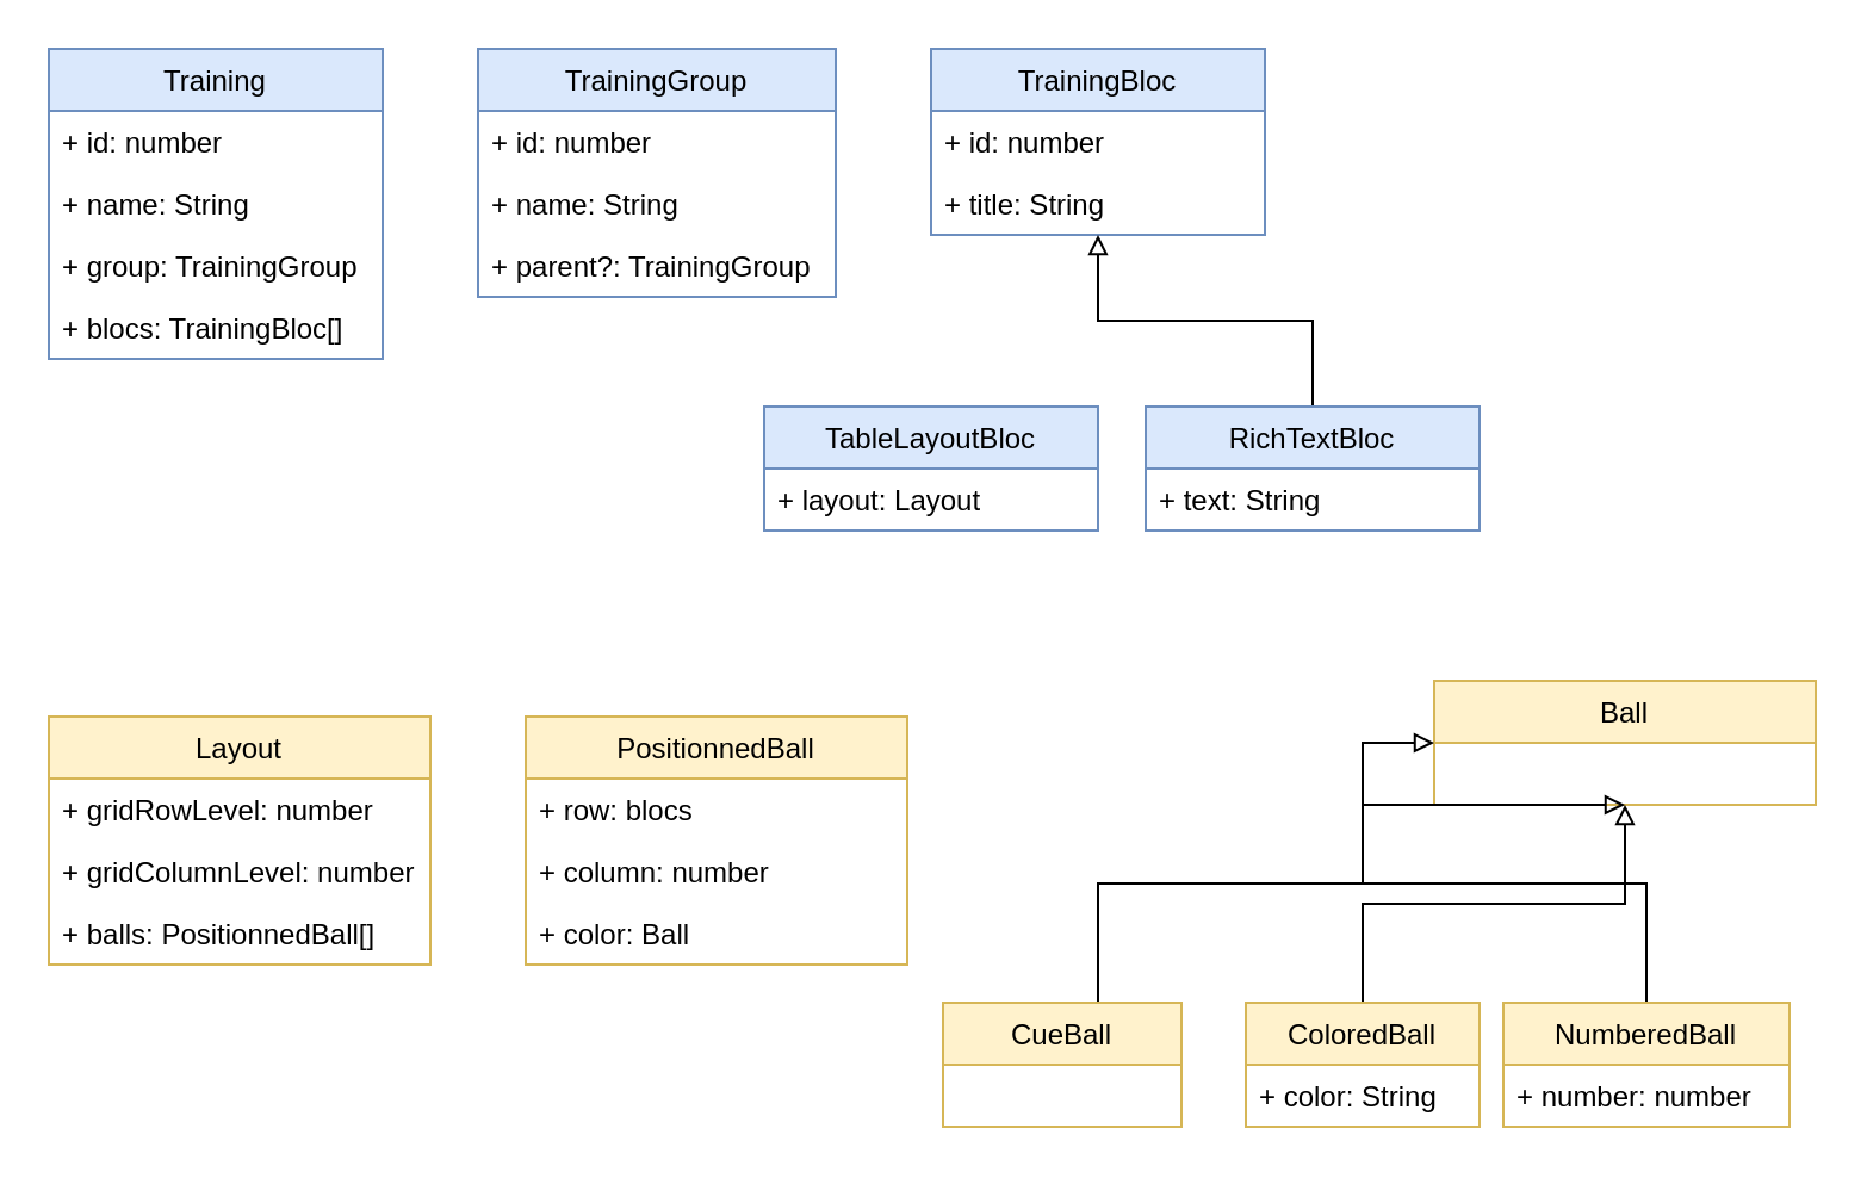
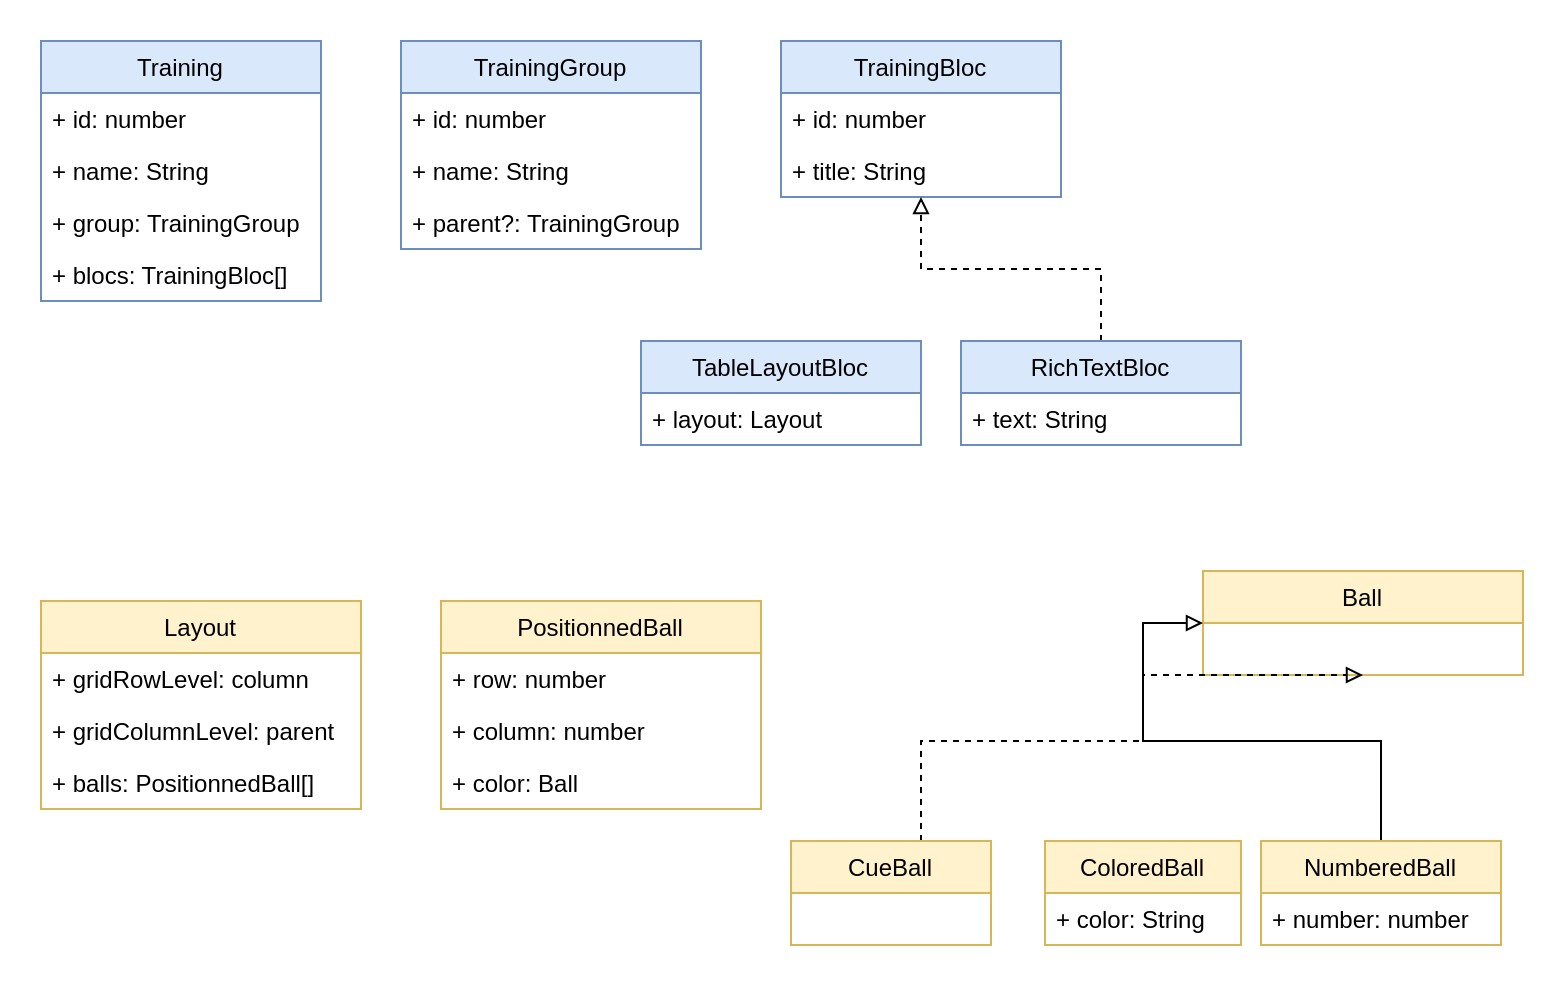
  <mxCell id="0" />
  <mxCell id="1" parent="0" />
  <mxCell id="2" value="Training" style="swimlane;fontStyle=0;childLayout=stackLayout;horizontal=1;startSize=26;fillColor=#dae8fc;horizontalStack=0;resizeParent=1;resizeParentMax=0;resizeLast=0;collapsible=1;marginBottom=0;strokeColor=#6c8ebf;" vertex="1" parent="1"><mxGeometry x="20" y="20" width="140" height="130" as="geometry" /></mxCell>
  <mxCell id="3" value="+ id: number" style="text;strokeColor=none;fillColor=none;align=left;verticalAlign=top;spacingLeft=4;spacingRight=4;overflow=hidden;rotatable=0;points=[[0,0.5],[1,0.5]];portConstraint=eastwest;" vertex="1" parent="2"><mxGeometry y="26" width="140" height="26" as="geometry" /></mxCell>
  <mxCell id="4" value="+ name: String" style="text;strokeColor=none;fillColor=none;align=left;verticalAlign=top;spacingLeft=4;spacingRight=4;overflow=hidden;rotatable=0;points=[[0,0.5],[1,0.5]];portConstraint=eastwest;" vertex="1" parent="2"><mxGeometry y="52" width="140" height="26" as="geometry" /></mxCell>
  <mxCell id="5" value="+ group: TrainingGroup" style="text;strokeColor=none;fillColor=none;align=left;verticalAlign=top;spacingLeft=4;spacingRight=4;overflow=hidden;rotatable=0;points=[[0,0.5],[1,0.5]];portConstraint=eastwest;" vertex="1" parent="2"><mxGeometry y="78" width="140" height="26" as="geometry" /></mxCell>
  <mxCell id="6" value="+ blocs: TrainingBloc[]" style="text;strokeColor=none;fillColor=none;align=left;verticalAlign=top;spacingLeft=4;spacingRight=4;overflow=hidden;rotatable=0;points=[[0,0.5],[1,0.5]];portConstraint=eastwest;" vertex="1" parent="2"><mxGeometry y="104" width="140" height="26" as="geometry" /></mxCell>
  <mxCell id="7" value="TrainingBloc" style="swimlane;fontStyle=0;childLayout=stackLayout;horizontal=1;startSize=26;fillColor=#dae8fc;horizontalStack=0;resizeParent=1;resizeParentMax=0;resizeLast=0;collapsible=1;marginBottom=0;strokeColor=#6c8ebf;" vertex="1" parent="1"><mxGeometry x="390" y="20" width="140" height="78" as="geometry" /></mxCell>
  <mxCell id="8" value="+ id: number" style="text;strokeColor=none;fillColor=none;align=left;verticalAlign=top;spacingLeft=4;spacingRight=4;overflow=hidden;rotatable=0;points=[[0,0.5],[1,0.5]];portConstraint=eastwest;" vertex="1" parent="7"><mxGeometry y="26" width="140" height="26" as="geometry" /></mxCell>
  <mxCell id="9" value="+ title: String" style="text;strokeColor=none;fillColor=none;align=left;verticalAlign=top;spacingLeft=4;spacingRight=4;overflow=hidden;rotatable=0;points=[[0,0.5],[1,0.5]];portConstraint=eastwest;" vertex="1" parent="7"><mxGeometry y="52" width="140" height="26" as="geometry" /></mxCell>
  <mxCell id="10" value="TableLayoutBloc" style="swimlane;fontStyle=0;childLayout=stackLayout;horizontal=1;startSize=26;fillColor=#dae8fc;horizontalStack=0;resizeParent=1;resizeParentMax=0;resizeLast=0;collapsible=1;marginBottom=0;strokeColor=#6c8ebf;" vertex="1" parent="1"><mxGeometry x="320" y="170" width="140" height="52" as="geometry" /></mxCell>
  <mxCell id="11" value="+ layout: Layout" style="text;strokeColor=none;fillColor=none;align=left;verticalAlign=top;spacingLeft=4;spacingRight=4;overflow=hidden;rotatable=0;points=[[0,0.5],[1,0.5]];portConstraint=eastwest;" vertex="1" parent="10"><mxGeometry y="26" width="140" height="26" as="geometry" /></mxCell>
- <mxCell id="12" style="edgeStyle=orthogonalEdgeStyle;rounded=0;orthogonalLoop=1;jettySize=auto;html=1;endArrow=block;endFill=0;" edge="1" parent="1" source="13" target="7"><mxGeometry relative="1" as="geometry" /></mxCell>
+ <mxCell id="12" style="edgeStyle=orthogonalEdgeStyle;rounded=0;orthogonalLoop=1;jettySize=auto;html=1;endArrow=block;endFill=0;dashed=1;" edge="1" parent="1" source="13" target="7"><mxGeometry relative="1" as="geometry" /></mxCell>
  <mxCell id="13" value="RichTextBloc" style="swimlane;fontStyle=0;childLayout=stackLayout;horizontal=1;startSize=26;fillColor=#dae8fc;horizontalStack=0;resizeParent=1;resizeParentMax=0;resizeLast=0;collapsible=1;marginBottom=0;strokeColor=#6c8ebf;" vertex="1" parent="1"><mxGeometry x="480" y="170" width="140" height="52" as="geometry" /></mxCell>
  <mxCell id="14" value="+ text: String" style="text;strokeColor=none;fillColor=none;align=left;verticalAlign=top;spacingLeft=4;spacingRight=4;overflow=hidden;rotatable=0;points=[[0,0.5],[1,0.5]];portConstraint=eastwest;" vertex="1" parent="13"><mxGeometry y="26" width="140" height="26" as="geometry" /></mxCell>
  <mxCell id="15" value="Layout" style="swimlane;fontStyle=0;childLayout=stackLayout;horizontal=1;startSize=26;fillColor=#fff2cc;horizontalStack=0;resizeParent=1;resizeParentMax=0;resizeLast=0;collapsible=1;marginBottom=0;strokeColor=#d6b656;" vertex="1" parent="1"><mxGeometry x="20" y="300" width="160" height="104" as="geometry" /></mxCell>
- <mxCell id="16" value="+ gridRowLevel: number" style="text;strokeColor=none;fillColor=none;align=left;verticalAlign=top;spacingLeft=4;spacingRight=4;overflow=hidden;rotatable=0;points=[[0,0.5],[1,0.5]];portConstraint=eastwest;" vertex="1" parent="15"><mxGeometry y="26" width="160" height="26" as="geometry" /></mxCell>
- <mxCell id="17" value="+ gridColumnLevel: number" style="text;strokeColor=none;fillColor=none;align=left;verticalAlign=top;spacingLeft=4;spacingRight=4;overflow=hidden;rotatable=0;points=[[0,0.5],[1,0.5]];portConstraint=eastwest;" vertex="1" parent="15"><mxGeometry y="52" width="160" height="26" as="geometry" /></mxCell>
+ <mxCell id="16" value="+ gridRowLevel: column" style="text;strokeColor=none;fillColor=none;align=left;verticalAlign=top;spacingLeft=4;spacingRight=4;overflow=hidden;rotatable=0;points=[[0,0.5],[1,0.5]];portConstraint=eastwest;" vertex="1" parent="15"><mxGeometry y="26" width="160" height="26" as="geometry" /></mxCell>
+ <mxCell id="17" value="+ gridColumnLevel: parent" style="text;strokeColor=none;fillColor=none;align=left;verticalAlign=top;spacingLeft=4;spacingRight=4;overflow=hidden;rotatable=0;points=[[0,0.5],[1,0.5]];portConstraint=eastwest;" vertex="1" parent="15"><mxGeometry y="52" width="160" height="26" as="geometry" /></mxCell>
  <mxCell id="18" value="+ balls: PositionnedBall[]" style="text;strokeColor=none;fillColor=none;align=left;verticalAlign=top;spacingLeft=4;spacingRight=4;overflow=hidden;rotatable=0;points=[[0,0.5],[1,0.5]];portConstraint=eastwest;" vertex="1" parent="15"><mxGeometry y="78" width="160" height="26" as="geometry" /></mxCell>
  <mxCell id="19" value="PositionnedBall" style="swimlane;fontStyle=0;childLayout=stackLayout;horizontal=1;startSize=26;fillColor=#fff2cc;horizontalStack=0;resizeParent=1;resizeParentMax=0;resizeLast=0;collapsible=1;marginBottom=0;strokeColor=#d6b656;" vertex="1" parent="1"><mxGeometry x="220" y="300" width="160" height="104" as="geometry" /></mxCell>
- <mxCell id="20" value="+ row: blocs" style="text;strokeColor=none;fillColor=none;align=left;verticalAlign=top;spacingLeft=4;spacingRight=4;overflow=hidden;rotatable=0;points=[[0,0.5],[1,0.5]];portConstraint=eastwest;" vertex="1" parent="19"><mxGeometry y="26" width="160" height="26" as="geometry" /></mxCell>
+ <mxCell id="20" value="+ row: number" style="text;strokeColor=none;fillColor=none;align=left;verticalAlign=top;spacingLeft=4;spacingRight=4;overflow=hidden;rotatable=0;points=[[0,0.5],[1,0.5]];portConstraint=eastwest;" vertex="1" parent="19"><mxGeometry y="26" width="160" height="26" as="geometry" /></mxCell>
  <mxCell id="21" value="+ column: number" style="text;strokeColor=none;fillColor=none;align=left;verticalAlign=top;spacingLeft=4;spacingRight=4;overflow=hidden;rotatable=0;points=[[0,0.5],[1,0.5]];portConstraint=eastwest;" vertex="1" parent="19"><mxGeometry y="52" width="160" height="26" as="geometry" /></mxCell>
  <mxCell id="22" value="+ color: Ball" style="text;strokeColor=none;fillColor=none;align=left;verticalAlign=top;spacingLeft=4;spacingRight=4;overflow=hidden;rotatable=0;points=[[0,0.5],[1,0.5]];portConstraint=eastwest;" vertex="1" parent="19"><mxGeometry y="78" width="160" height="26" as="geometry" /></mxCell>
  <mxCell id="23" value="Ball" style="swimlane;fontStyle=0;childLayout=stackLayout;horizontal=1;startSize=26;fillColor=#fff2cc;horizontalStack=0;resizeParent=1;resizeParentMax=0;resizeLast=0;collapsible=1;marginBottom=0;strokeColor=#d6b656;" vertex="1" parent="1"><mxGeometry x="601" y="285" width="160" height="52" as="geometry" /></mxCell>
- <mxCell id="24" style="edgeStyle=orthogonalEdgeStyle;rounded=0;orthogonalLoop=1;jettySize=auto;html=1;endArrow=block;endFill=0;entryX=0.5;entryY=1;entryDx=0;entryDy=0;" edge="1" parent="1" source="25" target="23"><mxGeometry relative="1" as="geometry"><Array as="points"><mxPoint x="460" y="370" /><mxPoint x="571" y="370" /></Array></mxGeometry></mxCell>
+ <mxCell id="24" style="edgeStyle=orthogonalEdgeStyle;rounded=0;orthogonalLoop=1;jettySize=auto;html=1;endArrow=block;endFill=0;entryX=0.5;entryY=1;entryDx=0;entryDy=0;dashed=1;" edge="1" parent="1" source="25" target="23"><mxGeometry relative="1" as="geometry"><Array as="points"><mxPoint x="460" y="370" /><mxPoint x="571" y="370" /></Array></mxGeometry></mxCell>
  <mxCell id="25" value="CueBall" style="swimlane;fontStyle=0;childLayout=stackLayout;horizontal=1;startSize=26;fillColor=#fff2cc;horizontalStack=0;resizeParent=1;resizeParentMax=0;resizeLast=0;collapsible=1;marginBottom=0;strokeColor=#d6b656;" vertex="1" parent="1"><mxGeometry x="395" y="420" width="100" height="52" as="geometry" /></mxCell>
- <mxCell id="26" style="edgeStyle=orthogonalEdgeStyle;rounded=0;orthogonalLoop=1;jettySize=auto;html=1;endArrow=block;endFill=0;" edge="1" parent="1" source="27" target="23"><mxGeometry relative="1" as="geometry" /></mxCell>
  <mxCell id="27" value="ColoredBall" style="swimlane;fontStyle=0;childLayout=stackLayout;horizontal=1;startSize=26;fillColor=#fff2cc;horizontalStack=0;resizeParent=1;resizeParentMax=0;resizeLast=0;collapsible=1;marginBottom=0;strokeColor=#d6b656;" vertex="1" parent="1"><mxGeometry x="522" y="420" width="98" height="52" as="geometry" /></mxCell>
  <mxCell id="28" value="+ color: String" style="text;strokeColor=none;fillColor=none;align=left;verticalAlign=top;spacingLeft=4;spacingRight=4;overflow=hidden;rotatable=0;points=[[0,0.5],[1,0.5]];portConstraint=eastwest;" vertex="1" parent="27"><mxGeometry y="26" width="98" height="26" as="geometry" /></mxCell>
  <mxCell id="29" style="edgeStyle=orthogonalEdgeStyle;rounded=0;orthogonalLoop=1;jettySize=auto;html=1;endArrow=block;endFill=0;" edge="1" parent="1" source="30" target="23"><mxGeometry relative="1" as="geometry"><Array as="points"><mxPoint x="690" y="370" /><mxPoint x="571" y="370" /></Array></mxGeometry></mxCell>
  <mxCell id="30" value="NumberedBall" style="swimlane;fontStyle=0;childLayout=stackLayout;horizontal=1;startSize=26;fillColor=#fff2cc;horizontalStack=0;resizeParent=1;resizeParentMax=0;resizeLast=0;collapsible=1;marginBottom=0;strokeColor=#d6b656;" vertex="1" parent="1"><mxGeometry x="630" y="420" width="120" height="52" as="geometry" /></mxCell>
  <mxCell id="31" value="+ number: number" style="text;strokeColor=none;fillColor=none;align=left;verticalAlign=top;spacingLeft=4;spacingRight=4;overflow=hidden;rotatable=0;points=[[0,0.5],[1,0.5]];portConstraint=eastwest;" vertex="1" parent="30"><mxGeometry y="26" width="120" height="26" as="geometry" /></mxCell>
  <mxCell id="32" value="TrainingGroup" style="swimlane;fontStyle=0;childLayout=stackLayout;horizontal=1;startSize=26;fillColor=#dae8fc;horizontalStack=0;resizeParent=1;resizeParentMax=0;resizeLast=0;collapsible=1;marginBottom=0;strokeColor=#6c8ebf;" vertex="1" parent="1"><mxGeometry x="200" y="20" width="150" height="104" as="geometry" /></mxCell>
  <mxCell id="33" value="+ id: number" style="text;strokeColor=none;fillColor=none;align=left;verticalAlign=top;spacingLeft=4;spacingRight=4;overflow=hidden;rotatable=0;points=[[0,0.5],[1,0.5]];portConstraint=eastwest;" vertex="1" parent="32"><mxGeometry y="26" width="150" height="26" as="geometry" /></mxCell>
  <mxCell id="34" value="+ name: String" style="text;strokeColor=none;fillColor=none;align=left;verticalAlign=top;spacingLeft=4;spacingRight=4;overflow=hidden;rotatable=0;points=[[0,0.5],[1,0.5]];portConstraint=eastwest;" vertex="1" parent="32"><mxGeometry y="52" width="150" height="26" as="geometry" /></mxCell>
  <mxCell id="35" value="+ parent?: TrainingGroup" style="text;strokeColor=none;fillColor=none;align=left;verticalAlign=top;spacingLeft=4;spacingRight=4;overflow=hidden;rotatable=0;points=[[0,0.5],[1,0.5]];portConstraint=eastwest;" vertex="1" parent="32"><mxGeometry y="78" width="150" height="26" as="geometry" /></mxCell>
